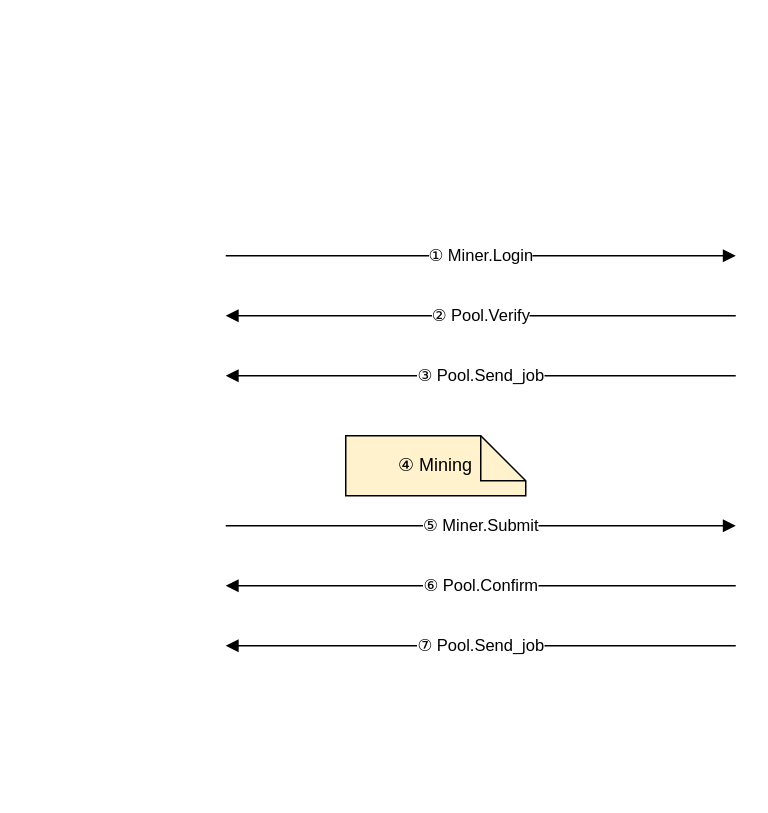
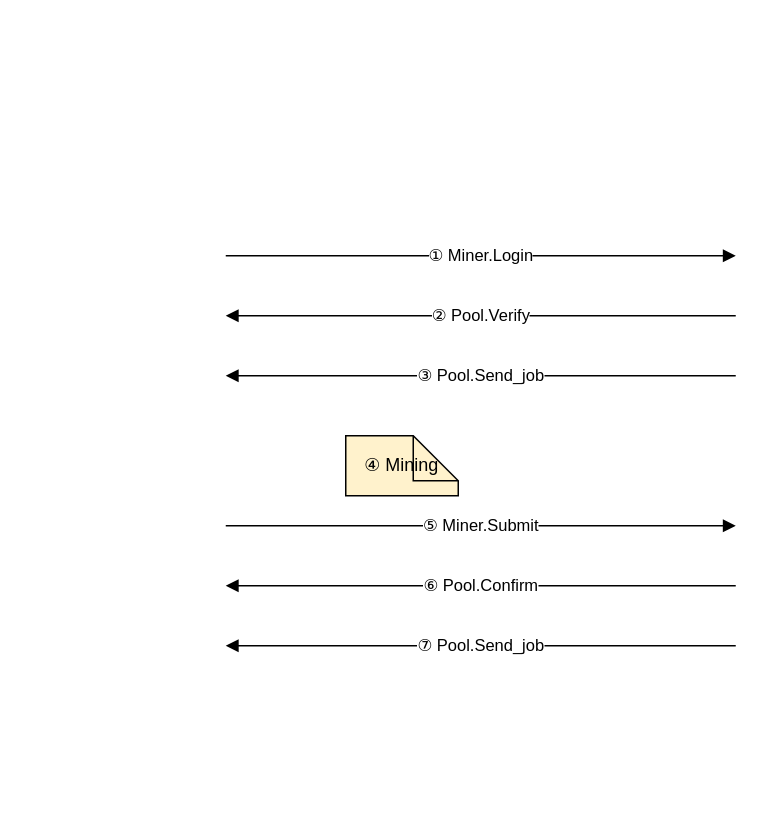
  <mxCell id="0" />
  <mxCell id="1" parent="0" />
  <mxCell id="2" style="shape=line;dashed=1;strokeWidth=2;" edge="1" parent="1"><mxGeometry x="120" y="60" height="500" relative="1" as="geometry"><mxPoint x="20" y="20" as="sourcePoint" /><mxPoint x="20" y="520" as="targetPoint" /></mxGeometry></mxCell>
  <mxCell id="3" style="shape=line;dashed=1;strokeWidth=2;" edge="1" parent="1"><mxGeometry x="460" y="60" height="500" relative="1" as="geometry"><mxPoint x="360" y="20" as="sourcePoint" /><mxPoint x="360" y="520" as="targetPoint" /></mxGeometry></mxCell>
  <mxCell id="4" value="① Miner.Login" style="endArrow=block;html=1;" edge="1" parent="1"><mxGeometry relative="1" as="geometry"><mxPoint x="150" y="170" as="sourcePoint" /><mxPoint x="490" y="170" as="targetPoint" /></mxGeometry></mxCell>
  <mxCell id="5" value="② Pool.Verify" style="endArrow=block;html=1;" edge="1" parent="1"><mxGeometry relative="1" as="geometry"><mxPoint x="490" y="210" as="sourcePoint" /><mxPoint x="150" y="210" as="targetPoint" /></mxGeometry></mxCell>
  <mxCell id="6" value="③ Pool.Send_job" style="endArrow=block;html=1;" edge="1" parent="1"><mxGeometry relative="1" as="geometry"><mxPoint x="490" y="250" as="sourcePoint" /><mxPoint x="150" y="250" as="targetPoint" /></mxGeometry></mxCell>
- <mxCell id="7" value="④ Mining" style="shape=note;whiteSpace=wrap;html=1;fontSize=12;fillColor=#FFF2CC;" vertex="1" parent="1"><mxGeometry x="230" y="290" width="120" height="40" as="geometry" /></mxCell>
+ <mxCell id="7" value="④ Mining" style="shape=note;whiteSpace=wrap;html=1;fontSize=12;fillColor=#FFF2CC;" vertex="1" parent="1"><mxGeometry x="230" y="290" width="75" height="40" as="geometry" /></mxCell>
  <mxCell id="8" value="⑤ Miner.Submit" style="endArrow=block;html=1;" edge="1" parent="1"><mxGeometry relative="1" as="geometry"><mxPoint x="150" y="350" as="sourcePoint" /><mxPoint x="490" y="350" as="targetPoint" /></mxGeometry></mxCell>
  <mxCell id="9" value="⑥ Pool.Confirm" style="endArrow=block;html=1;" edge="1" parent="1"><mxGeometry relative="1" as="geometry"><mxPoint x="490" y="390" as="sourcePoint" /><mxPoint x="150" y="390" as="targetPoint" /></mxGeometry></mxCell>
  <mxCell id="10" value="⑦ Pool.Send_job" style="endArrow=block;html=1;" edge="1" parent="1"><mxGeometry relative="1" as="geometry"><mxPoint x="490" y="430" as="sourcePoint" /><mxPoint x="150" y="430" as="targetPoint" /></mxGeometry></mxCell>
